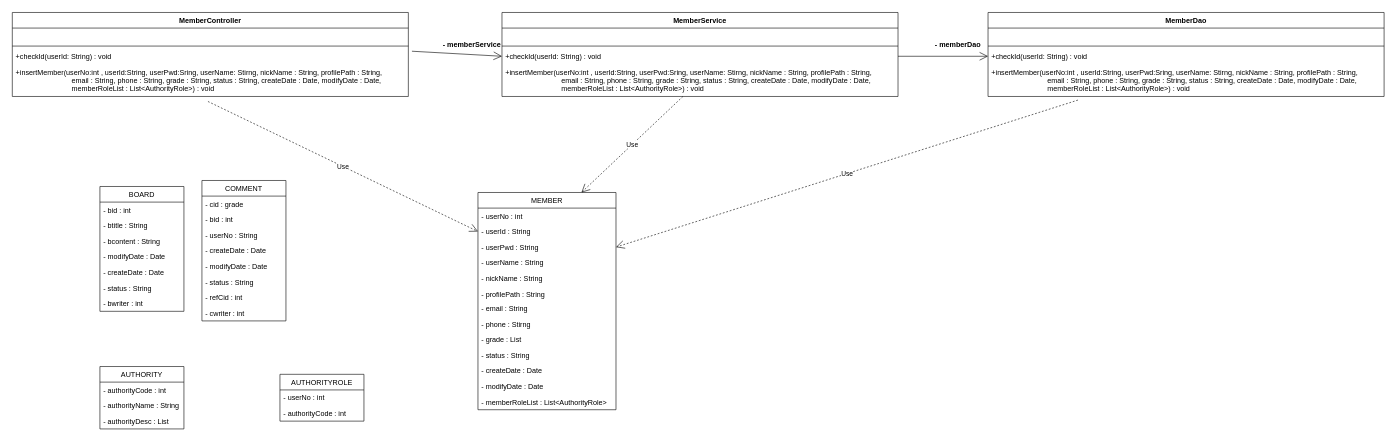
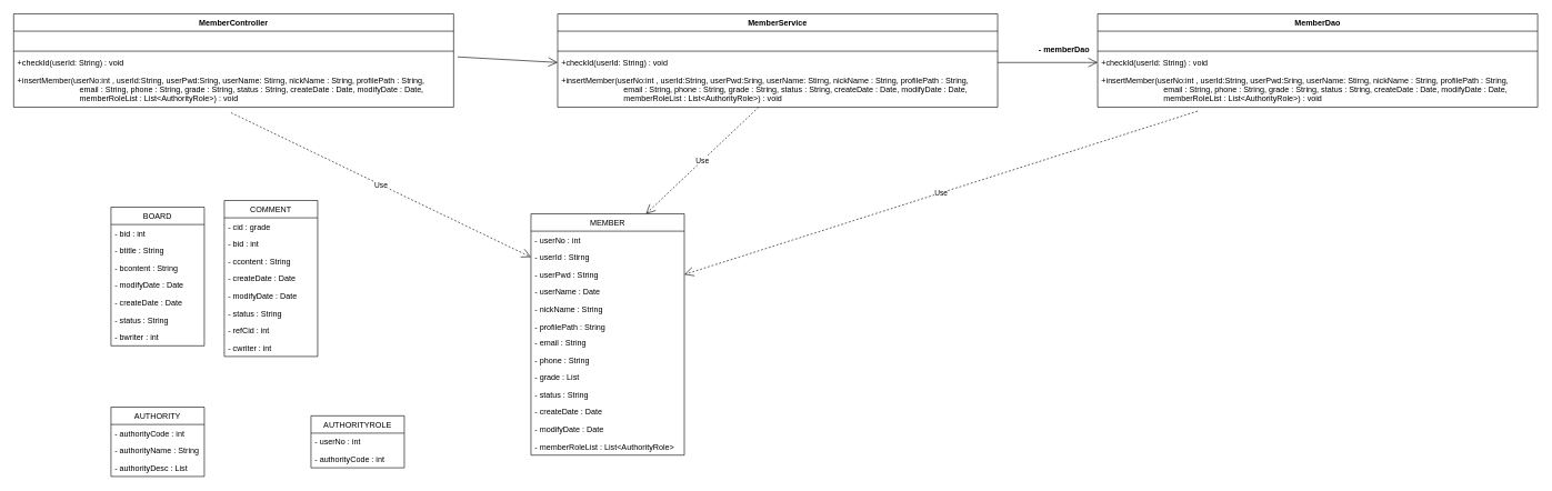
  <mxCell id="0" />
  <mxCell id="1" parent="0" />
  <mxCell id="2" value="MemberController" style="swimlane;fontStyle=1;align=center;verticalAlign=top;childLayout=stackLayout;horizontal=1;startSize=26;horizontalStack=0;resizeParent=1;resizeParentMax=0;resizeLast=0;collapsible=1;marginBottom=0;" vertex="1" parent="1"><mxGeometry x="20" y="20" width="660" height="140" as="geometry" /></mxCell>
  <mxCell id="3" value=" " style="text;strokeColor=none;fillColor=none;align=left;verticalAlign=top;spacingLeft=4;spacingRight=4;overflow=hidden;rotatable=0;points=[[0,0.5],[1,0.5]];portConstraint=eastwest;" vertex="1" parent="2"><mxGeometry y="26" width="660" height="26" as="geometry" /></mxCell>
  <mxCell id="4" value="" style="line;strokeWidth=1;fillColor=none;align=left;verticalAlign=middle;spacingTop=-1;spacingLeft=3;spacingRight=3;rotatable=0;labelPosition=right;points=[];portConstraint=eastwest;" vertex="1" parent="2"><mxGeometry y="52" width="660" height="8" as="geometry" /></mxCell>
  <mxCell id="5" value="+checkId(userId: String) : void" style="text;strokeColor=none;fillColor=none;align=left;verticalAlign=top;spacingLeft=4;spacingRight=4;overflow=hidden;rotatable=0;points=[[0,0.5],[1,0.5]];portConstraint=eastwest;" vertex="1" parent="2"><mxGeometry y="60" width="660" height="26" as="geometry" /></mxCell>
  <mxCell id="6" value="+insertMember(userNo:int , userId:String, userPwd:Sring, userName: Stirng, nickName : String, profilePath : String,&#10;                            email : String, phone : String, grade : String, status : String, createDate : Date, modifyDate : Date,&#10;                            memberRoleList : List&lt;AuthorityRole&gt;) : void&#10;" style="text;strokeColor=none;fillColor=none;align=left;verticalAlign=top;spacingLeft=4;spacingRight=4;overflow=hidden;rotatable=0;points=[[0,0.5],[1,0.5]];portConstraint=eastwest;" vertex="1" parent="2"><mxGeometry y="86" width="660" height="54" as="geometry" /></mxCell>
  <mxCell id="7" value="MEMBER" style="swimlane;fontStyle=0;childLayout=stackLayout;horizontal=1;startSize=26;fillColor=none;horizontalStack=0;resizeParent=1;resizeParentMax=0;resizeLast=0;collapsible=1;marginBottom=0;" vertex="1" parent="1"><mxGeometry x="796" y="320" width="230" height="362" as="geometry"><mxRectangle x="50" y="200" width="90" height="26" as="alternateBounds" /></mxGeometry></mxCell>
  <mxCell id="8" value="- userNo : int&#10;" style="text;strokeColor=none;fillColor=none;align=left;verticalAlign=top;spacingLeft=4;spacingRight=4;overflow=hidden;rotatable=0;points=[[0,0.5],[1,0.5]];portConstraint=eastwest;" vertex="1" parent="7"><mxGeometry y="26" width="230" height="26" as="geometry" /></mxCell>
- <mxCell id="9" value="- userId : String&#10;" style="text;strokeColor=none;fillColor=none;align=left;verticalAlign=top;spacingLeft=4;spacingRight=4;overflow=hidden;rotatable=0;points=[[0,0.5],[1,0.5]];portConstraint=eastwest;" vertex="1" parent="7"><mxGeometry y="52" width="230" height="26" as="geometry" /></mxCell>
+ <mxCell id="9" value="- userId : Stirng&#10;" style="text;strokeColor=none;fillColor=none;align=left;verticalAlign=top;spacingLeft=4;spacingRight=4;overflow=hidden;rotatable=0;points=[[0,0.5],[1,0.5]];portConstraint=eastwest;" vertex="1" parent="7"><mxGeometry y="52" width="230" height="26" as="geometry" /></mxCell>
  <mxCell id="10" value="- userPwd : String&#10;" style="text;strokeColor=none;fillColor=none;align=left;verticalAlign=top;spacingLeft=4;spacingRight=4;overflow=hidden;rotatable=0;points=[[0,0.5],[1,0.5]];portConstraint=eastwest;" vertex="1" parent="7"><mxGeometry y="78" width="230" height="26" as="geometry" /></mxCell>
- <mxCell id="11" value="- userName : String&#10;" style="text;strokeColor=none;fillColor=none;align=left;verticalAlign=top;spacingLeft=4;spacingRight=4;overflow=hidden;rotatable=0;points=[[0,0.5],[1,0.5]];portConstraint=eastwest;" vertex="1" parent="7"><mxGeometry y="104" width="230" height="26" as="geometry" /></mxCell>
+ <mxCell id="11" value="- userName : Date&#10;" style="text;strokeColor=none;fillColor=none;align=left;verticalAlign=top;spacingLeft=4;spacingRight=4;overflow=hidden;rotatable=0;points=[[0,0.5],[1,0.5]];portConstraint=eastwest;" vertex="1" parent="7"><mxGeometry y="104" width="230" height="26" as="geometry" /></mxCell>
  <mxCell id="12" value="- nickName : String&#10;" style="text;strokeColor=none;fillColor=none;align=left;verticalAlign=top;spacingLeft=4;spacingRight=4;overflow=hidden;rotatable=0;points=[[0,0.5],[1,0.5]];portConstraint=eastwest;" vertex="1" parent="7"><mxGeometry y="130" width="230" height="26" as="geometry" /></mxCell>
  <mxCell id="13" value="- profilePath : String&#10;" style="text;strokeColor=none;fillColor=none;align=left;verticalAlign=top;spacingLeft=4;spacingRight=4;overflow=hidden;rotatable=0;points=[[0,0.5],[1,0.5]];portConstraint=eastwest;" vertex="1" parent="7"><mxGeometry y="156" width="230" height="24" as="geometry" /></mxCell>
  <mxCell id="14" value="- email : String&#10;" style="text;strokeColor=none;fillColor=none;align=left;verticalAlign=top;spacingLeft=4;spacingRight=4;overflow=hidden;rotatable=0;points=[[0,0.5],[1,0.5]];portConstraint=eastwest;" vertex="1" parent="7"><mxGeometry y="180" width="230" height="26" as="geometry" /></mxCell>
- <mxCell id="15" value="- phone : Stirng&#10;" style="text;strokeColor=none;fillColor=none;align=left;verticalAlign=top;spacingLeft=4;spacingRight=4;overflow=hidden;rotatable=0;points=[[0,0.5],[1,0.5]];portConstraint=eastwest;" vertex="1" parent="7"><mxGeometry y="206" width="230" height="26" as="geometry" /></mxCell>
+ <mxCell id="15" value="- phone : String&#10;" style="text;strokeColor=none;fillColor=none;align=left;verticalAlign=top;spacingLeft=4;spacingRight=4;overflow=hidden;rotatable=0;points=[[0,0.5],[1,0.5]];portConstraint=eastwest;" vertex="1" parent="7"><mxGeometry y="206" width="230" height="26" as="geometry" /></mxCell>
  <mxCell id="16" value="- grade : List&#10;" style="text;strokeColor=none;fillColor=none;align=left;verticalAlign=top;spacingLeft=4;spacingRight=4;overflow=hidden;rotatable=0;points=[[0,0.5],[1,0.5]];portConstraint=eastwest;" vertex="1" parent="7"><mxGeometry y="232" width="230" height="26" as="geometry" /></mxCell>
  <mxCell id="17" value="- status : String" style="text;strokeColor=none;fillColor=none;align=left;verticalAlign=top;spacingLeft=4;spacingRight=4;overflow=hidden;rotatable=0;points=[[0,0.5],[1,0.5]];portConstraint=eastwest;" vertex="1" parent="7"><mxGeometry y="258" width="230" height="26" as="geometry" /></mxCell>
  <mxCell id="18" value="- createDate : Date&#10;" style="text;strokeColor=none;fillColor=none;align=left;verticalAlign=top;spacingLeft=4;spacingRight=4;overflow=hidden;rotatable=0;points=[[0,0.5],[1,0.5]];portConstraint=eastwest;" vertex="1" parent="7"><mxGeometry y="284" width="230" height="26" as="geometry" /></mxCell>
  <mxCell id="19" value="- modifyDate : Date&#10;" style="text;strokeColor=none;fillColor=none;align=left;verticalAlign=top;spacingLeft=4;spacingRight=4;overflow=hidden;rotatable=0;points=[[0,0.5],[1,0.5]];portConstraint=eastwest;" vertex="1" parent="7"><mxGeometry y="310" width="230" height="26" as="geometry" /></mxCell>
  <mxCell id="20" value="- memberRoleList : List&lt;AuthorityRole&gt;&#10;&#10;" style="text;strokeColor=none;fillColor=none;align=left;verticalAlign=top;spacingLeft=4;spacingRight=4;overflow=hidden;rotatable=0;points=[[0,0.5],[1,0.5]];portConstraint=eastwest;" vertex="1" parent="7"><mxGeometry y="336" width="230" height="26" as="geometry" /></mxCell>
  <mxCell id="21" value="BOARD" style="swimlane;fontStyle=0;childLayout=stackLayout;horizontal=1;startSize=26;fillColor=none;horizontalStack=0;resizeParent=1;resizeParentMax=0;resizeLast=0;collapsible=1;marginBottom=0;" vertex="1" parent="1"><mxGeometry x="166" y="310" width="140" height="208" as="geometry" /></mxCell>
  <mxCell id="22" value="- bid : int&#10;" style="text;strokeColor=none;fillColor=none;align=left;verticalAlign=top;spacingLeft=4;spacingRight=4;overflow=hidden;rotatable=0;points=[[0,0.5],[1,0.5]];portConstraint=eastwest;" vertex="1" parent="21"><mxGeometry y="26" width="140" height="26" as="geometry" /></mxCell>
  <mxCell id="23" value="- btitle : String&#10;" style="text;strokeColor=none;fillColor=none;align=left;verticalAlign=top;spacingLeft=4;spacingRight=4;overflow=hidden;rotatable=0;points=[[0,0.5],[1,0.5]];portConstraint=eastwest;" vertex="1" parent="21"><mxGeometry y="52" width="140" height="26" as="geometry" /></mxCell>
  <mxCell id="24" value="- bcontent : String&#10;" style="text;strokeColor=none;fillColor=none;align=left;verticalAlign=top;spacingLeft=4;spacingRight=4;overflow=hidden;rotatable=0;points=[[0,0.5],[1,0.5]];portConstraint=eastwest;" vertex="1" parent="21"><mxGeometry y="78" width="140" height="26" as="geometry" /></mxCell>
  <mxCell id="25" value="- modifyDate : Date&#10;" style="text;strokeColor=none;fillColor=none;align=left;verticalAlign=top;spacingLeft=4;spacingRight=4;overflow=hidden;rotatable=0;points=[[0,0.5],[1,0.5]];portConstraint=eastwest;" vertex="1" parent="21"><mxGeometry y="104" width="140" height="26" as="geometry" /></mxCell>
  <mxCell id="26" value="- createDate : Date&#10;" style="text;strokeColor=none;fillColor=none;align=left;verticalAlign=top;spacingLeft=4;spacingRight=4;overflow=hidden;rotatable=0;points=[[0,0.5],[1,0.5]];portConstraint=eastwest;" vertex="1" parent="21"><mxGeometry y="130" width="140" height="26" as="geometry" /></mxCell>
  <mxCell id="27" value="- status : String" style="text;strokeColor=none;fillColor=none;align=left;verticalAlign=top;spacingLeft=4;spacingRight=4;overflow=hidden;rotatable=0;points=[[0,0.5],[1,0.5]];portConstraint=eastwest;" vertex="1" parent="21"><mxGeometry y="156" width="140" height="26" as="geometry" /></mxCell>
  <mxCell id="28" value="- bwriter : int" style="text;strokeColor=none;fillColor=none;align=left;verticalAlign=top;spacingLeft=4;spacingRight=4;overflow=hidden;rotatable=0;points=[[0,0.5],[1,0.5]];portConstraint=eastwest;" vertex="1" parent="21"><mxGeometry y="182" width="140" height="26" as="geometry" /></mxCell>
  <mxCell id="29" value="COMMENT" style="swimlane;fontStyle=0;childLayout=stackLayout;horizontal=1;startSize=26;fillColor=none;horizontalStack=0;resizeParent=1;resizeParentMax=0;resizeLast=0;collapsible=1;marginBottom=0;" vertex="1" parent="1"><mxGeometry x="336" y="300" width="140" height="234" as="geometry" /></mxCell>
  <mxCell id="30" value="- cid : grade" style="text;strokeColor=none;fillColor=none;align=left;verticalAlign=top;spacingLeft=4;spacingRight=4;overflow=hidden;rotatable=0;points=[[0,0.5],[1,0.5]];portConstraint=eastwest;" vertex="1" parent="29"><mxGeometry y="26" width="140" height="26" as="geometry" /></mxCell>
  <mxCell id="31" value="- bid : int" style="text;strokeColor=none;fillColor=none;align=left;verticalAlign=top;spacingLeft=4;spacingRight=4;overflow=hidden;rotatable=0;points=[[0,0.5],[1,0.5]];portConstraint=eastwest;" vertex="1" parent="29"><mxGeometry y="52" width="140" height="26" as="geometry" /></mxCell>
- <mxCell id="32" value="- userNo : String" style="text;strokeColor=none;fillColor=none;align=left;verticalAlign=top;spacingLeft=4;spacingRight=4;overflow=hidden;rotatable=0;points=[[0,0.5],[1,0.5]];portConstraint=eastwest;" vertex="1" parent="29"><mxGeometry y="78" width="140" height="26" as="geometry" /></mxCell>
+ <mxCell id="32" value="- ccontent : String" style="text;strokeColor=none;fillColor=none;align=left;verticalAlign=top;spacingLeft=4;spacingRight=4;overflow=hidden;rotatable=0;points=[[0,0.5],[1,0.5]];portConstraint=eastwest;" vertex="1" parent="29"><mxGeometry y="78" width="140" height="26" as="geometry" /></mxCell>
  <mxCell id="33" value="- createDate : Date&#10;" style="text;strokeColor=none;fillColor=none;align=left;verticalAlign=top;spacingLeft=4;spacingRight=4;overflow=hidden;rotatable=0;points=[[0,0.5],[1,0.5]];portConstraint=eastwest;" vertex="1" parent="29"><mxGeometry y="104" width="140" height="26" as="geometry" /></mxCell>
  <mxCell id="34" value="- modifyDate : Date" style="text;strokeColor=none;fillColor=none;align=left;verticalAlign=top;spacingLeft=4;spacingRight=4;overflow=hidden;rotatable=0;points=[[0,0.5],[1,0.5]];portConstraint=eastwest;" vertex="1" parent="29"><mxGeometry y="130" width="140" height="26" as="geometry" /></mxCell>
  <mxCell id="35" value="- status : String" style="text;strokeColor=none;fillColor=none;align=left;verticalAlign=top;spacingLeft=4;spacingRight=4;overflow=hidden;rotatable=0;points=[[0,0.5],[1,0.5]];portConstraint=eastwest;" vertex="1" parent="29"><mxGeometry y="156" width="140" height="26" as="geometry" /></mxCell>
  <mxCell id="36" value="- refCid : int" style="text;strokeColor=none;fillColor=none;align=left;verticalAlign=top;spacingLeft=4;spacingRight=4;overflow=hidden;rotatable=0;points=[[0,0.5],[1,0.5]];portConstraint=eastwest;" vertex="1" parent="29"><mxGeometry y="182" width="140" height="26" as="geometry" /></mxCell>
  <mxCell id="37" value="- cwriter : int" style="text;strokeColor=none;fillColor=none;align=left;verticalAlign=top;spacingLeft=4;spacingRight=4;overflow=hidden;rotatable=0;points=[[0,0.5],[1,0.5]];portConstraint=eastwest;" vertex="1" parent="29"><mxGeometry y="208" width="140" height="26" as="geometry" /></mxCell>
  <mxCell id="38" value="AUTHORITYROLE" style="swimlane;fontStyle=0;childLayout=stackLayout;horizontal=1;startSize=26;fillColor=none;horizontalStack=0;resizeParent=1;resizeParentMax=0;resizeLast=0;collapsible=1;marginBottom=0;" vertex="1" parent="1"><mxGeometry x="466" y="623" width="140" height="78" as="geometry" /></mxCell>
  <mxCell id="39" value="- userNo : int" style="text;strokeColor=none;fillColor=none;align=left;verticalAlign=top;spacingLeft=4;spacingRight=4;overflow=hidden;rotatable=0;points=[[0,0.5],[1,0.5]];portConstraint=eastwest;" vertex="1" parent="38"><mxGeometry y="26" width="140" height="26" as="geometry" /></mxCell>
  <mxCell id="40" value="- authorityCode : int" style="text;strokeColor=none;fillColor=none;align=left;verticalAlign=top;spacingLeft=4;spacingRight=4;overflow=hidden;rotatable=0;points=[[0,0.5],[1,0.5]];portConstraint=eastwest;" vertex="1" parent="38"><mxGeometry y="52" width="140" height="26" as="geometry" /></mxCell>
  <mxCell id="41" value="AUTHORITY" style="swimlane;fontStyle=0;childLayout=stackLayout;horizontal=1;startSize=26;fillColor=none;horizontalStack=0;resizeParent=1;resizeParentMax=0;resizeLast=0;collapsible=1;marginBottom=0;" vertex="1" parent="1"><mxGeometry x="166" y="610" width="140" height="104" as="geometry" /></mxCell>
  <mxCell id="42" value="- authorityCode : int" style="text;strokeColor=none;fillColor=none;align=left;verticalAlign=top;spacingLeft=4;spacingRight=4;overflow=hidden;rotatable=0;points=[[0,0.5],[1,0.5]];portConstraint=eastwest;" vertex="1" parent="41"><mxGeometry y="26" width="140" height="26" as="geometry" /></mxCell>
  <mxCell id="43" value="- authorityName : String" style="text;strokeColor=none;fillColor=none;align=left;verticalAlign=top;spacingLeft=4;spacingRight=4;overflow=hidden;rotatable=0;points=[[0,0.5],[1,0.5]];portConstraint=eastwest;" vertex="1" parent="41"><mxGeometry y="52" width="140" height="26" as="geometry" /></mxCell>
  <mxCell id="44" value="- authorityDesc : List" style="text;strokeColor=none;fillColor=none;align=left;verticalAlign=top;spacingLeft=4;spacingRight=4;overflow=hidden;rotatable=0;points=[[0,0.5],[1,0.5]];portConstraint=eastwest;" vertex="1" parent="41"><mxGeometry y="78" width="140" height="26" as="geometry" /></mxCell>
  <mxCell id="45" value="Use" style="endArrow=open;endSize=12;dashed=1;html=1;rounded=0;exitX=0.494;exitY=1.154;exitDx=0;exitDy=0;exitPerimeter=0;entryX=0;entryY=0.5;entryDx=0;entryDy=0;" edge="1" parent="1" source="6" target="9"><mxGeometry width="160" relative="1" as="geometry"><mxPoint x="276" y="380" as="sourcePoint" /><mxPoint x="436" y="380" as="targetPoint" /></mxGeometry></mxCell>
  <mxCell id="46" value="MemberService" style="swimlane;fontStyle=1;align=center;verticalAlign=top;childLayout=stackLayout;horizontal=1;startSize=26;horizontalStack=0;resizeParent=1;resizeParentMax=0;resizeLast=0;collapsible=1;marginBottom=0;" vertex="1" parent="1"><mxGeometry x="836" y="20" width="660" height="140" as="geometry" /></mxCell>
  <mxCell id="47" value=" " style="text;strokeColor=none;fillColor=none;align=left;verticalAlign=top;spacingLeft=4;spacingRight=4;overflow=hidden;rotatable=0;points=[[0,0.5],[1,0.5]];portConstraint=eastwest;" vertex="1" parent="46"><mxGeometry y="26" width="660" height="26" as="geometry" /></mxCell>
  <mxCell id="48" value="" style="line;strokeWidth=1;fillColor=none;align=left;verticalAlign=middle;spacingTop=-1;spacingLeft=3;spacingRight=3;rotatable=0;labelPosition=right;points=[];portConstraint=eastwest;" vertex="1" parent="46"><mxGeometry y="52" width="660" height="8" as="geometry" /></mxCell>
  <mxCell id="49" value="+checkId(userId: String) : void" style="text;strokeColor=none;fillColor=none;align=left;verticalAlign=top;spacingLeft=4;spacingRight=4;overflow=hidden;rotatable=0;points=[[0,0.5],[1,0.5]];portConstraint=eastwest;" vertex="1" parent="46"><mxGeometry y="60" width="660" height="26" as="geometry" /></mxCell>
  <mxCell id="50" value="+insertMember(userNo:int , userId:String, userPwd:Sring, userName: Stirng, nickName : String, profilePath : String,&#10;                            email : String, phone : String, grade : String, status : String, createDate : Date, modifyDate : Date,&#10;                            memberRoleList : List&lt;AuthorityRole&gt;) : void&#10;" style="text;strokeColor=none;fillColor=none;align=left;verticalAlign=top;spacingLeft=4;spacingRight=4;overflow=hidden;rotatable=0;points=[[0,0.5],[1,0.5]];portConstraint=eastwest;" vertex="1" parent="46"><mxGeometry y="86" width="660" height="54" as="geometry" /></mxCell>
  <mxCell id="51" value="" style="endArrow=open;endFill=1;endSize=12;html=1;rounded=0;entryX=0;entryY=0.5;entryDx=0;entryDy=0;exitX=1.009;exitY=0.176;exitDx=0;exitDy=0;exitPerimeter=0;" edge="1" parent="1" source="5" target="49"><mxGeometry width="160" relative="1" as="geometry"><mxPoint x="756" y="93" as="sourcePoint" /><mxPoint x="1056" y="100" as="targetPoint" /></mxGeometry></mxCell>
  <mxCell id="52" value="Use" style="endArrow=open;endSize=12;dashed=1;html=1;rounded=0;entryX=0.75;entryY=0;entryDx=0;entryDy=0;" edge="1" parent="1" source="50" target="7"><mxGeometry width="160" relative="1" as="geometry"><mxPoint x="986" y="280" as="sourcePoint" /><mxPoint x="1146" y="280" as="targetPoint" /></mxGeometry></mxCell>
  <mxCell id="53" value="MemberDao" style="swimlane;fontStyle=1;align=center;verticalAlign=top;childLayout=stackLayout;horizontal=1;startSize=26;horizontalStack=0;resizeParent=1;resizeParentMax=0;resizeLast=0;collapsible=1;marginBottom=0;" vertex="1" parent="1"><mxGeometry x="1646" y="20" width="660" height="140" as="geometry" /></mxCell>
  <mxCell id="54" value=" " style="text;strokeColor=none;fillColor=none;align=left;verticalAlign=top;spacingLeft=4;spacingRight=4;overflow=hidden;rotatable=0;points=[[0,0.5],[1,0.5]];portConstraint=eastwest;" vertex="1" parent="53"><mxGeometry y="26" width="660" height="26" as="geometry" /></mxCell>
  <mxCell id="55" value="" style="line;strokeWidth=1;fillColor=none;align=left;verticalAlign=middle;spacingTop=-1;spacingLeft=3;spacingRight=3;rotatable=0;labelPosition=right;points=[];portConstraint=eastwest;" vertex="1" parent="53"><mxGeometry y="52" width="660" height="8" as="geometry" /></mxCell>
  <mxCell id="56" value="+checkId(userId: String) : void" style="text;strokeColor=none;fillColor=none;align=left;verticalAlign=top;spacingLeft=4;spacingRight=4;overflow=hidden;rotatable=0;points=[[0,0.5],[1,0.5]];portConstraint=eastwest;" vertex="1" parent="53"><mxGeometry y="60" width="660" height="26" as="geometry" /></mxCell>
  <mxCell id="57" value="+insertMember(userNo:int , userId:String, userPwd:Sring, userName: Stirng, nickName : String, profilePath : String,&#10;                            email : String, phone : String, grade : String, status : String, createDate : Date, modifyDate : Date,&#10;                            memberRoleList : List&lt;AuthorityRole&gt;) : void&#10;" style="text;strokeColor=none;fillColor=none;align=left;verticalAlign=top;spacingLeft=4;spacingRight=4;overflow=hidden;rotatable=0;points=[[0,0.5],[1,0.5]];portConstraint=eastwest;" vertex="1" parent="53"><mxGeometry y="86" width="660" height="54" as="geometry" /></mxCell>
  <mxCell id="58" value="" style="endArrow=open;endFill=1;endSize=12;html=1;rounded=0;exitX=1;exitY=0.5;exitDx=0;exitDy=0;entryX=0;entryY=0.5;entryDx=0;entryDy=0;" edge="1" parent="1" source="49" target="56"><mxGeometry width="160" relative="1" as="geometry"><mxPoint x="1736" y="30" as="sourcePoint" /><mxPoint x="1896" y="30" as="targetPoint" /></mxGeometry></mxCell>
  <mxCell id="59" value="Use" style="endArrow=open;endSize=12;dashed=1;html=1;rounded=0;entryX=1;entryY=0.5;entryDx=0;entryDy=0;exitX=0.227;exitY=1.111;exitDx=0;exitDy=0;exitPerimeter=0;" edge="1" parent="1" source="57" target="10"><mxGeometry width="160" relative="1" as="geometry"><mxPoint x="1169.937" y="170" as="sourcePoint" /><mxPoint x="1138.5" y="310" as="targetPoint" /></mxGeometry></mxCell>
- <mxCell id="60" value="- memberService" style="text;align=center;fontStyle=1;verticalAlign=middle;spacingLeft=3;spacingRight=3;strokeColor=none;rotatable=0;points=[[0,0.5],[1,0.5]];portConstraint=eastwest;" vertex="1" parent="1"><mxGeometry x="746" y="60" width="80" height="26" as="geometry" /></mxCell>
  <mxCell id="61" value="- memberDao" style="text;align=center;fontStyle=1;verticalAlign=middle;spacingLeft=3;spacingRight=3;strokeColor=none;rotatable=0;points=[[0,0.5],[1,0.5]];portConstraint=eastwest;" vertex="1" parent="1"><mxGeometry x="1556" y="60" width="80" height="26" as="geometry" /></mxCell>
